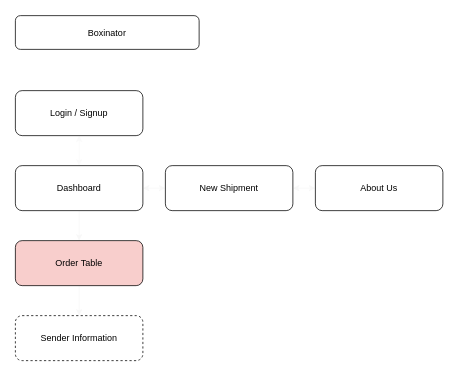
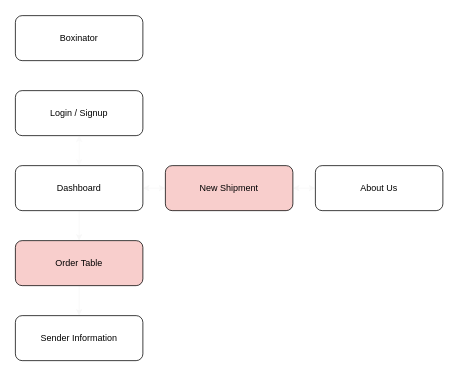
  <mxCell id="0" />
  <mxCell id="1" parent="0" />
  <mxCell id="2" style="edgeStyle=orthogonalEdgeStyle;rounded=0;orthogonalLoop=1;jettySize=auto;html=1;exitX=0.5;exitY=1;exitDx=0;exitDy=0;strokeColor=#F7F7F7;" edge="1" parent="1" source="4" target="6"><mxGeometry relative="1" as="geometry" /></mxCell>
  <mxCell id="3" style="edgeStyle=orthogonalEdgeStyle;rounded=0;orthogonalLoop=1;jettySize=auto;html=1;exitX=1;exitY=0.5;exitDx=0;exitDy=0;entryX=0;entryY=0.5;entryDx=0;entryDy=0;startArrow=classic;startFill=1;strokeColor=#F7F7F7;" edge="1" parent="1" source="4" target="8"><mxGeometry relative="1" as="geometry" /></mxCell>
  <mxCell id="4" value="Dashboard" style="rounded=1;whiteSpace=wrap;html=1;" vertex="1" parent="1"><mxGeometry x="20" y="220" width="170" height="60" as="geometry" /></mxCell>
  <mxCell id="5" style="edgeStyle=orthogonalEdgeStyle;rounded=0;orthogonalLoop=1;jettySize=auto;html=1;exitX=0.5;exitY=1;exitDx=0;exitDy=0;entryX=0.5;entryY=0;entryDx=0;entryDy=0;strokeColor=#F7F7F7;" edge="1" parent="1" source="6" target="12"><mxGeometry relative="1" as="geometry" /></mxCell>
  <mxCell id="6" value="Order Table" style="rounded=1;whiteSpace=wrap;html=1;fillColor=#f8cecc;" vertex="1" parent="1"><mxGeometry x="20" y="320" width="170" height="60" as="geometry" /></mxCell>
  <mxCell id="7" style="edgeStyle=orthogonalEdgeStyle;rounded=0;orthogonalLoop=1;jettySize=auto;html=1;exitX=1;exitY=0.5;exitDx=0;exitDy=0;entryX=0;entryY=0.5;entryDx=0;entryDy=0;startArrow=classic;startFill=1;strokeColor=#F7F7F7;" edge="1" parent="1" source="8" target="9"><mxGeometry relative="1" as="geometry" /></mxCell>
- <mxCell id="8" value="New Shipment" style="rounded=1;whiteSpace=wrap;html=1;" vertex="1" parent="1"><mxGeometry x="220" y="220" width="170" height="60" as="geometry" /></mxCell>
+ <mxCell id="8" value="New Shipment" style="rounded=1;whiteSpace=wrap;html=1;fillColor=#f8cecc;" vertex="1" parent="1"><mxGeometry x="220" y="220" width="170" height="60" as="geometry" /></mxCell>
  <mxCell id="9" value="About Us" style="rounded=1;whiteSpace=wrap;html=1;" vertex="1" parent="1"><mxGeometry x="420" y="220" width="170" height="60" as="geometry" /></mxCell>
  <mxCell id="10" style="edgeStyle=orthogonalEdgeStyle;rounded=0;orthogonalLoop=1;jettySize=auto;html=1;exitX=0.5;exitY=1;exitDx=0;exitDy=0;entryX=0.5;entryY=0;entryDx=0;entryDy=0;startArrow=classic;startFill=1;strokeColor=#FAFAFA;" edge="1" parent="1" source="11" target="4"><mxGeometry relative="1" as="geometry" /></mxCell>
  <mxCell id="11" value="Login / Signup" style="rounded=1;whiteSpace=wrap;html=1;" vertex="1" parent="1"><mxGeometry x="20" y="120" width="170" height="60" as="geometry" /></mxCell>
- <mxCell id="12" value="Sender Information" style="rounded=1;whiteSpace=wrap;html=1;dashed=1;" vertex="1" parent="1"><mxGeometry x="20" y="420" width="170" height="60" as="geometry" /></mxCell>
- <mxCell id="13" value="Boxinator" style="rounded=1;whiteSpace=wrap;html=1;" vertex="1" parent="1"><mxGeometry x="20" y="20" width="245" height="45" as="geometry" /></mxCell>
+ <mxCell id="12" value="Sender Information" style="rounded=1;whiteSpace=wrap;html=1;" vertex="1" parent="1"><mxGeometry x="20" y="420" width="170" height="60" as="geometry" /></mxCell>
+ <mxCell id="13" value="Boxinator" style="rounded=1;whiteSpace=wrap;html=1;" vertex="1" parent="1"><mxGeometry x="20" y="20" width="170" height="60" as="geometry" /></mxCell>
